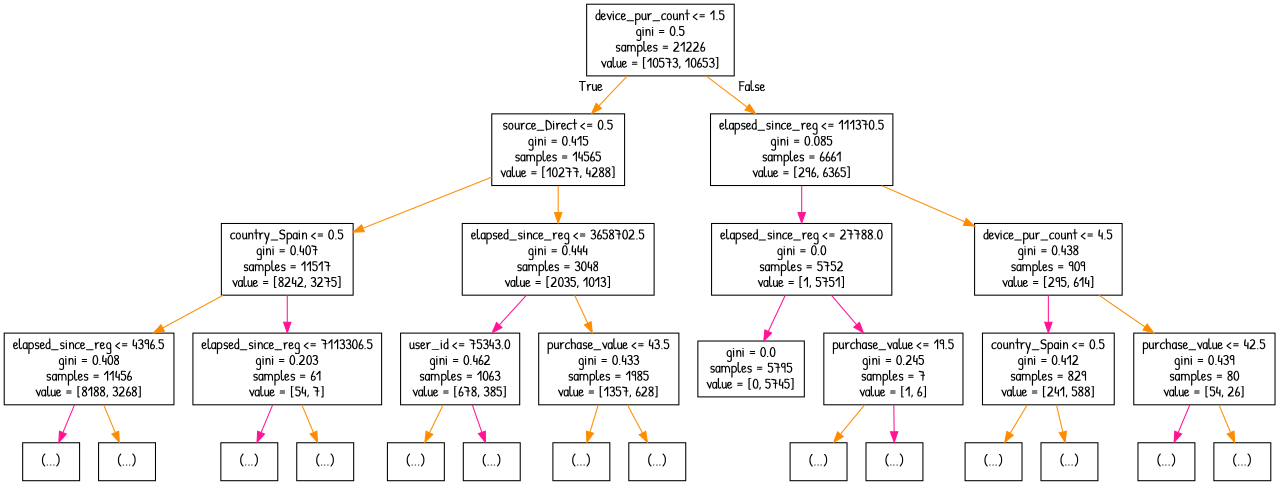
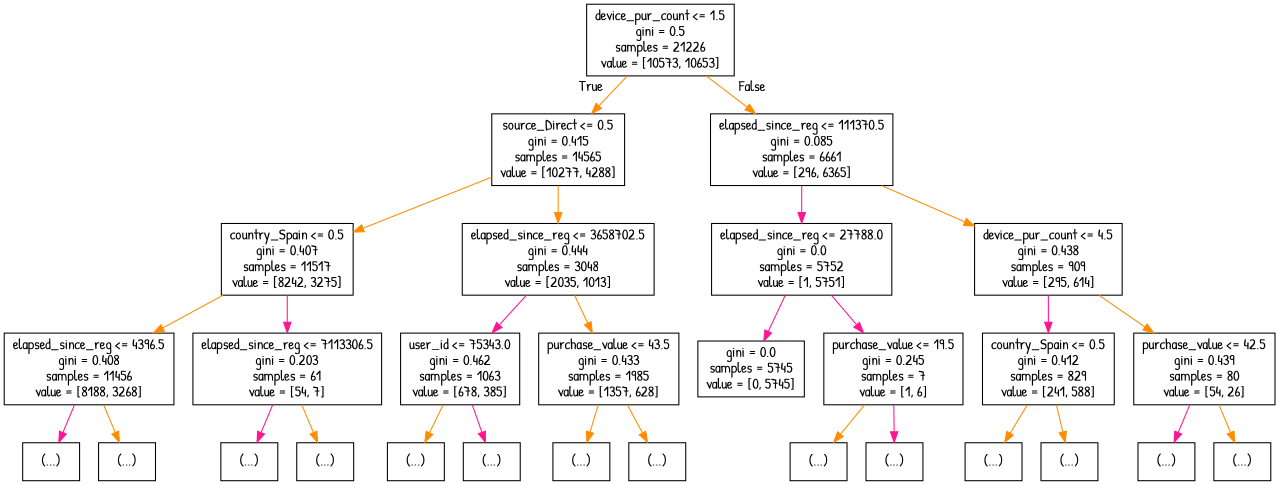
  digraph {
    fontname="Patrick Hand"
    node [shape=box fontname="Patrick Hand"]
    edge [color=darkorange fontname="Patrick Hand"]
    n1 [label="device_pur_count <= 1.5\ngini = 0.5\nsamples = 21226\nvalue = [10573, 10653]"]
    n2 [label="source_Direct <= 0.5\ngini = 0.415\nsamples = 14565\nvalue = [10277, 4288]"]
    n3 [label="elapsed_since_reg <= 111370.5\ngini = 0.085\nsamples = 6661\nvalue = [296, 6365]"]
    n4 [label="country_Spain <= 0.5\ngini = 0.407\nsamples = 11517\nvalue = [8242, 3275]"]
    n5 [label="elapsed_since_reg <= 3658702.5\ngini = 0.444\nsamples = 3048\nvalue = [2035, 1013]"]
    n6 [label="elapsed_since_reg <= 4396.5\ngini = 0.408\nsamples = 11456\nvalue = [8188, 3268]"]
    n7 [label="elapsed_since_reg <= 7113306.5\ngini = 0.203\nsamples = 61\nvalue = [54, 7]"]
    n8 [label="(...)"]
    n9 [label="(...)"]
    n10 [label="(...)"]
    n11 [label="(...)"]
    n12 [label="user_id <= 75343.0\ngini = 0.462\nsamples = 1063\nvalue = [678, 385]"]
    n13 [label="purchase_value <= 43.5\ngini = 0.433\nsamples = 1985\nvalue = [1357, 628]"]
    n14 [label="(...)"]
    n15 [label="(...)"]
    n16 [label="(...)"]
    n17 [label="(...)"]
    n18 [label="elapsed_since_reg <= 27788.0\ngini = 0.0\nsamples = 5752\nvalue = [1, 5751]"]
    n19 [label="device_pur_count <= 4.5\ngini = 0.438\nsamples = 909\nvalue = [295, 614]"]
-   n20 [label="gini = 0.0\nsamples = 5795\nvalue = [0, 5745]"]
+   n20 [label="gini = 0.0\nsamples = 5745\nvalue = [0, 5745]"]
    n21 [label="purchase_value <= 19.5\ngini = 0.245\nsamples = 7\nvalue = [1, 6]"]
    n22 [label="(...)"]
    n23 [label="(...)"]
    n24 [label="country_Spain <= 0.5\ngini = 0.412\nsamples = 829\nvalue = [241, 588]"]
    n25 [label="purchase_value <= 42.5\ngini = 0.439\nsamples = 80\nvalue = [54, 26]"]
    n26 [label="(...)"]
    n27 [label="(...)"]
    n28 [label="(...)"]
    n29 [label="(...)"]
    n1 -> n2 [headlabel=True labelangle=45 labeldistance=2.5]
    n1 -> n3 [headlabel=False labelangle=-45 labeldistance=2.5]
    n2 -> n4
    n2 -> n5
    n3 -> n18 [color=deeppink]
    n3 -> n19
    n4 -> n6
    n4 -> n7 [color=deeppink]
    n5 -> n12 [color=deeppink]
    n5 -> n13
    n6 -> n8 [color=deeppink]
    n6 -> n9
    n7 -> n10 [color=deeppink]
    n7 -> n11
    n12 -> n14
    n12 -> n15 [color=deeppink]
    n13 -> n16
    n13 -> n17
    n18 -> n20 [color=deeppink]
    n18 -> n21 [color=deeppink]
    n19 -> n24 [color=deeppink]
    n19 -> n25
    n21 -> n22
    n21 -> n23 [color=deeppink]
    n24 -> n26
    n24 -> n27
    n25 -> n28 [color=deeppink]
    n25 -> n29
  }
